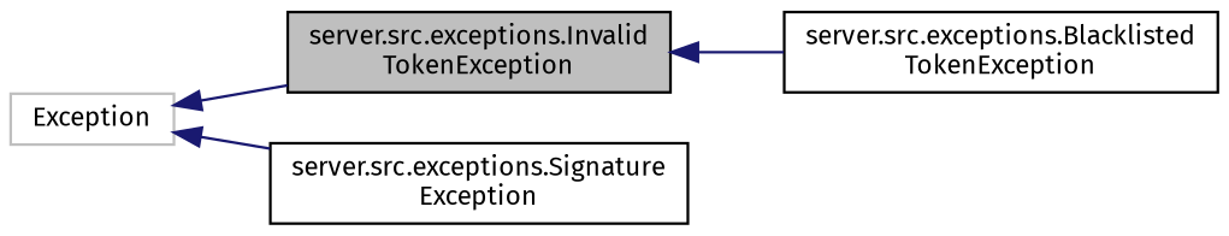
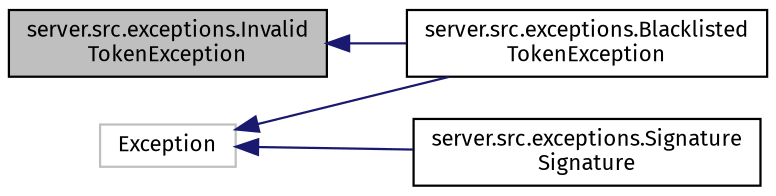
  digraph {
    fontname="Fira Sans"
    rankdir=LR
    node [color=black fillcolor=white fontname="Fira Sans" fontsize=10 shape=record style=filled]
    edge [color=midnightblue dir=back fontname="Fira Sans" fontsize=10 labelfontname=Helvetica labelfontsize=10 style=solid]
    n1 [fillcolor=grey75 fontcolor=black height=0.2 label="server.src.exceptions.Invalid\lTokenException" width=0.4]
    n2 [height=0.2 label="server.src.exceptions.Blacklisted\lTokenException" width=0.4]
-   n3 [height=0.2 label="server.src.exceptions.Signature\lException" width=0.4]
+   n3 [height=0.2 label="server.src.exceptions.Signature\lSignature" width=0.4]
    n4 [color=grey75 height=0.2 label=Exception width=0.4]
    n1 -> n2
-   n4 -> n1
+   n4 -> n2
    n4 -> n3
  }
